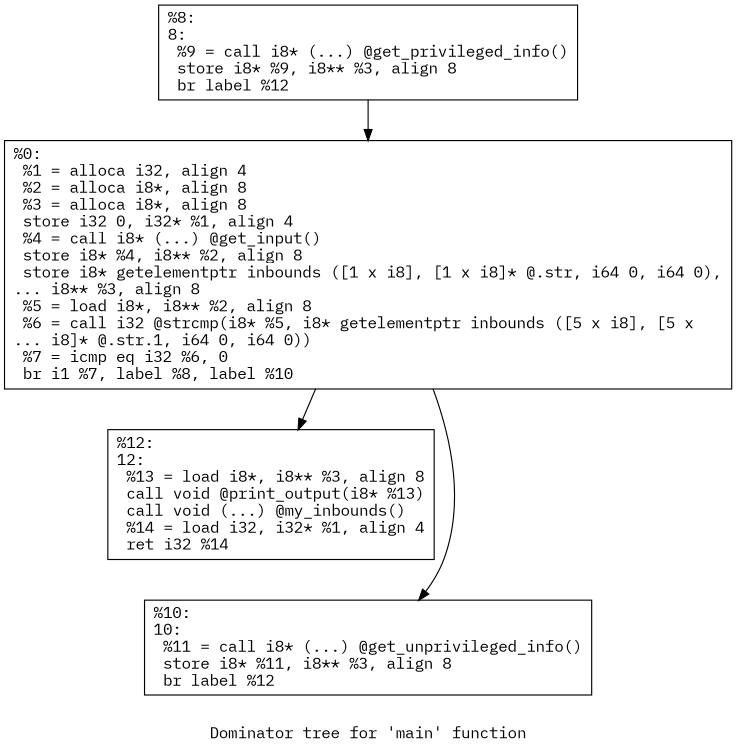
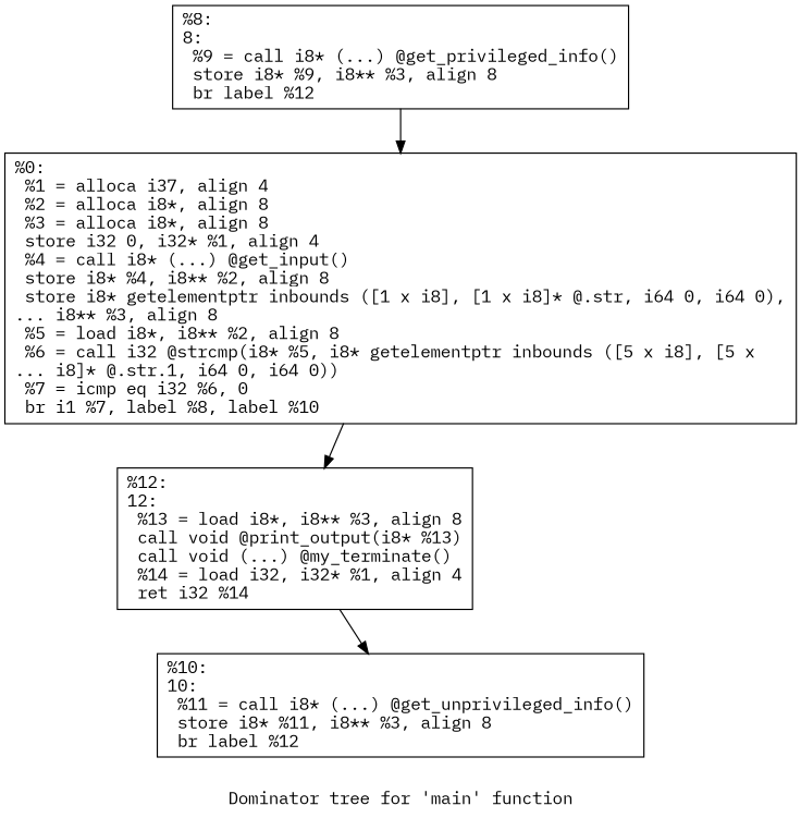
  digraph {
    fontname="IBM Plex Mono"
    label="Dominator tree for 'main' function"
    node [fontname="IBM Plex Mono" shape=record]
    edge [fontname="IBM Plex Mono"]
-   n1 [label="{%0:\l  %1 = alloca i32, align 4\l  %2 = alloca i8*, align 8\l  %3 = alloca i8*, align 8\l  store i32 0, i32* %1, align 4\l  %4 = call i8* (...) @get_input()\l  store i8* %4, i8** %2, align 8\l  store i8* getelementptr inbounds ([1 x i8], [1 x i8]* @.str, i64 0, i64 0),\l... i8** %3, align 8\l  %5 = load i8*, i8** %2, align 8\l  %6 = call i32 @strcmp(i8* %5, i8* getelementptr inbounds ([5 x i8], [5 x\l... i8]* @.str.1, i64 0, i64 0))\l  %7 = icmp eq i32 %6, 0\l  br i1 %7, label %8, label %10\l}"]
-   n2 [label="{%12:\l12:                                               \l  %13 = load i8*, i8** %3, align 8\l  call void @print_output(i8* %13)\l  call void (...) @my_inbounds()\l  %14 = load i32, i32* %1, align 4\l  ret i32 %14\l}"]
+   n1 [label="{%0:\l  %1 = alloca i37, align 4\l  %2 = alloca i8*, align 8\l  %3 = alloca i8*, align 8\l  store i32 0, i32* %1, align 4\l  %4 = call i8* (...) @get_input()\l  store i8* %4, i8** %2, align 8\l  store i8* getelementptr inbounds ([1 x i8], [1 x i8]* @.str, i64 0, i64 0),\l... i8** %3, align 8\l  %5 = load i8*, i8** %2, align 8\l  %6 = call i32 @strcmp(i8* %5, i8* getelementptr inbounds ([5 x i8], [5 x\l... i8]* @.str.1, i64 0, i64 0))\l  %7 = icmp eq i32 %6, 0\l  br i1 %7, label %8, label %10\l}"]
+   n2 [label="{%12:\l12:                                               \l  %13 = load i8*, i8** %3, align 8\l  call void @print_output(i8* %13)\l  call void (...) @my_terminate()\l  %14 = load i32, i32* %1, align 4\l  ret i32 %14\l}"]
    n3 [label="{%10:\l10:                                               \l  %11 = call i8* (...) @get_unprivileged_info()\l  store i8* %11, i8** %3, align 8\l  br label %12\l}"]
    n4 [label="{%8:\l8:                                                \l  %9 = call i8* (...) @get_privileged_info()\l  store i8* %9, i8** %3, align 8\l  br label %12\l}"]
    n1 -> n2
-   n1 -> n3
+   n2 -> n3
    n4 -> n1
  }
